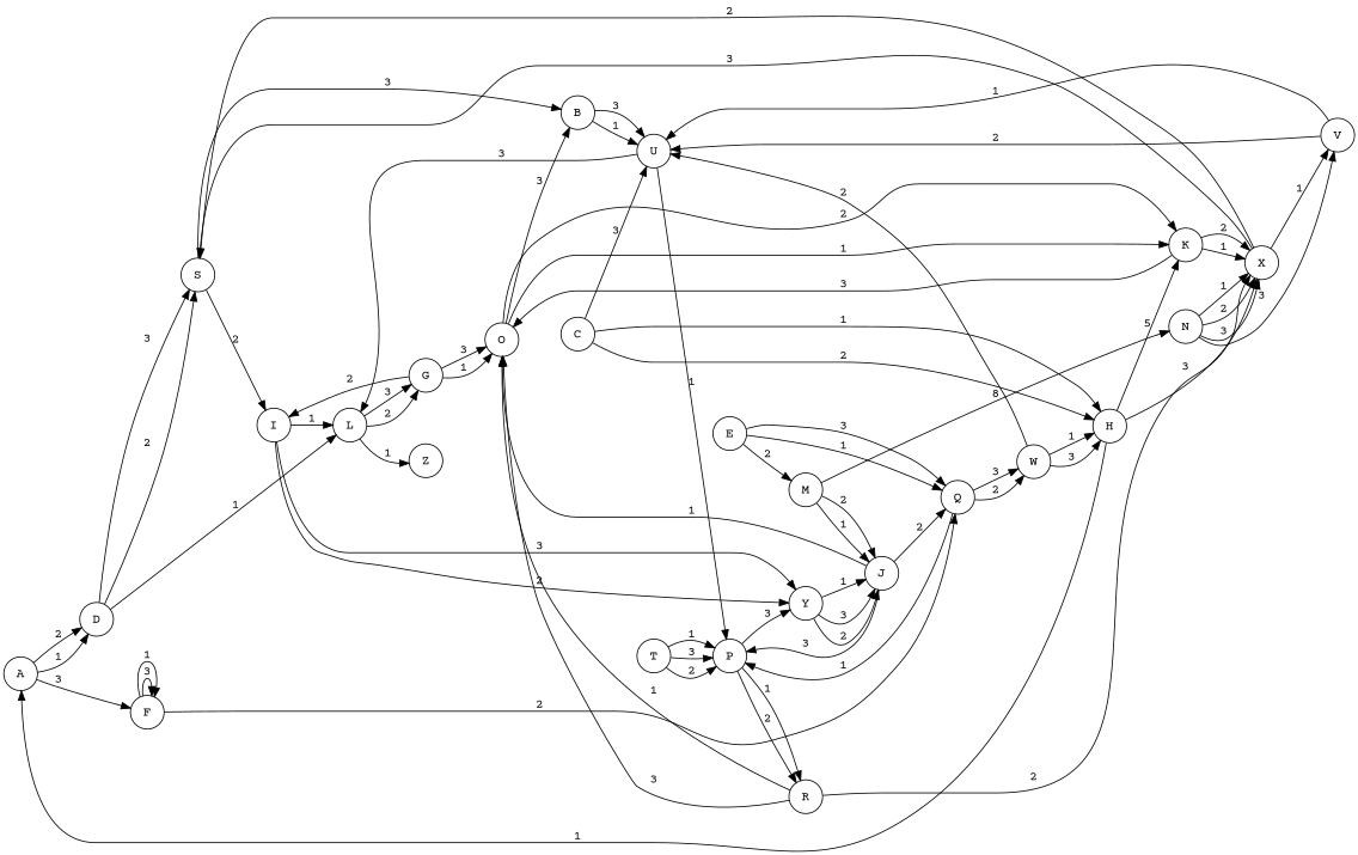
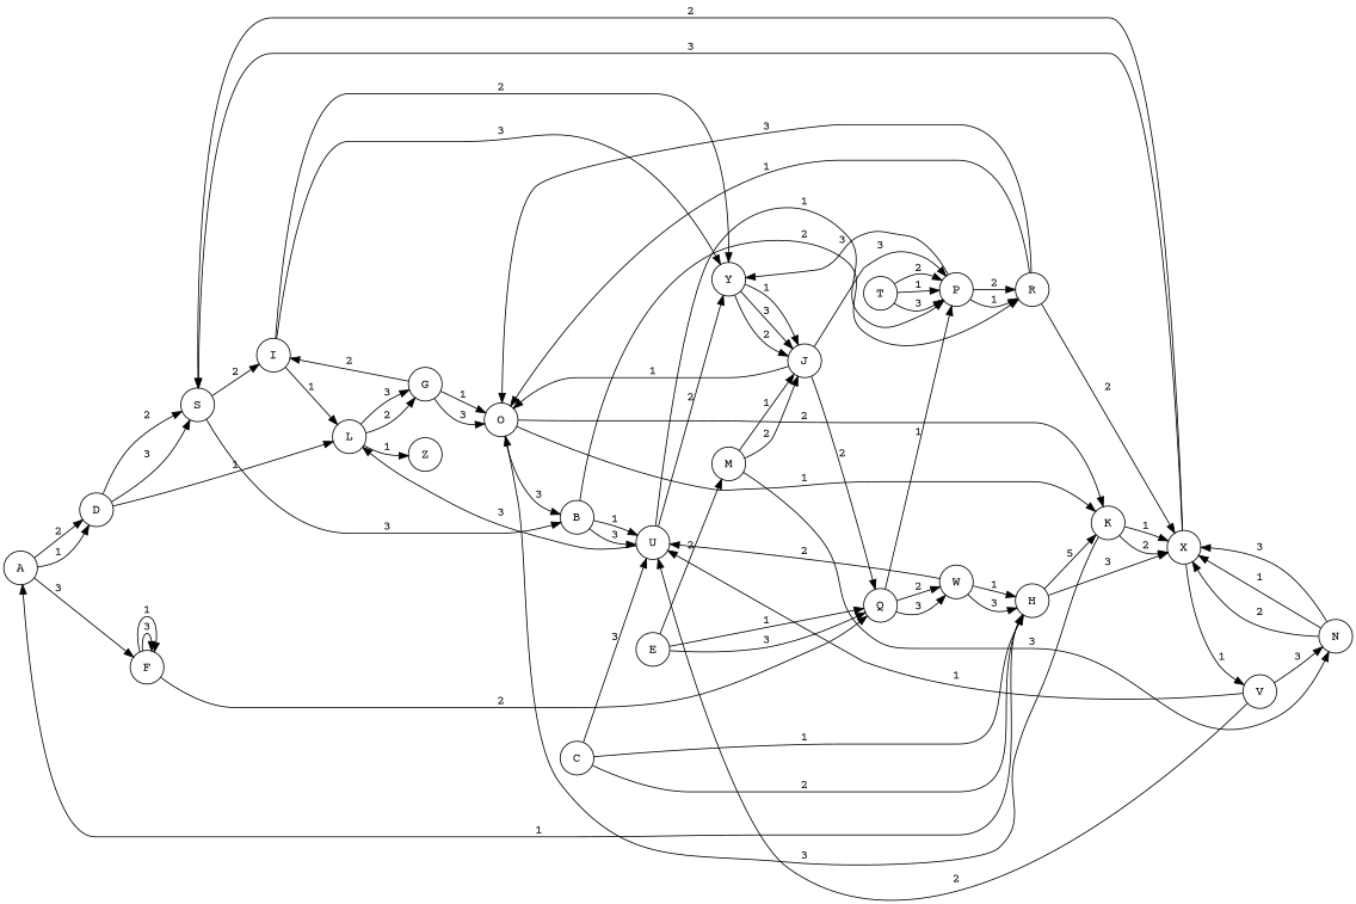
  digraph {
    fontname="Courier Prime"
    rankdir=LR
    node [fontname="Courier Prime" shape=circle]
    edge [fontname="Courier Prime"]
    A
    D
    F
    S
    L
    Q
    I
    B
    Z
    G
    W
    P
    Y
    U
    R
    O
    H
    J
    X
    K
    V
    N
    M
    T
    C
    E
    A -> D [label=2]
    A -> D [label=1]
    A -> F [label=3]
    D -> S [label=3]
    D -> S [label=2]
    D -> L [label=1]
    F -> F [label=3]
    F -> F [label=1]
    F -> Q [label=2]
    S -> I [label=2]
    S -> B [label=3]
    L -> Z [label=1]
    L -> G [label=3]
    L -> G [label=2]
    Q -> W [label=2]
    Q -> W [label=3]
    Q -> P [label=1]
    I -> L [label=1]
    I -> Y [label=3]
    I -> Y [label=2]
    B -> U [label=3]
    B -> U [label=1]
+   B -> R [label=2]
    G -> I [label=2]
    G -> O [label=1]
    G -> O [label=3]
    W -> U [label=2]
    W -> H [label=1]
    W -> H [label=3]
    P -> Y [label=3]
    P -> R [label=1]
    P -> R [label=2]
    Y -> J [label=3]
    Y -> J [label=2]
    Y -> J [label=1]
    U -> L [label=3]
    U -> P [label=1]
+   U -> Y [label=2]
    R -> O [label=3]
    R -> O [label=1]
    R -> X [label=2]
    O -> B [label=3]
    O -> K [label=2]
    O -> K [label=1]
    H -> A [label=1]
    H -> X [label=3]
    H -> K [label=5]
    J -> Q [label=2]
    J -> P [label=3]
    J -> O [label=1]
    X -> S [label=3]
    X -> S [label=2]
    X -> V [label=1]
    K -> O [label=3]
    K -> X [label=1]
    K -> X [label=2]
    V -> U [label=1]
    V -> U [label=2]
-   N -> V [label=3]
+   V -> N [label=3]
    N -> X [label=1]
    N -> X [label=2]
    N -> X [label=3]
    M -> J [label=2]
    M -> J [label=1]
-   M -> N [label=8]
+   M -> N [label=3]
    T -> P [label=1]
    T -> P [label=3]
    T -> P [label=2]
    C -> U [label=3]
    C -> H [label=1]
    C -> H [label=2]
    E -> Q [label=1]
    E -> Q [label=3]
    E -> M [label=2]
  }
